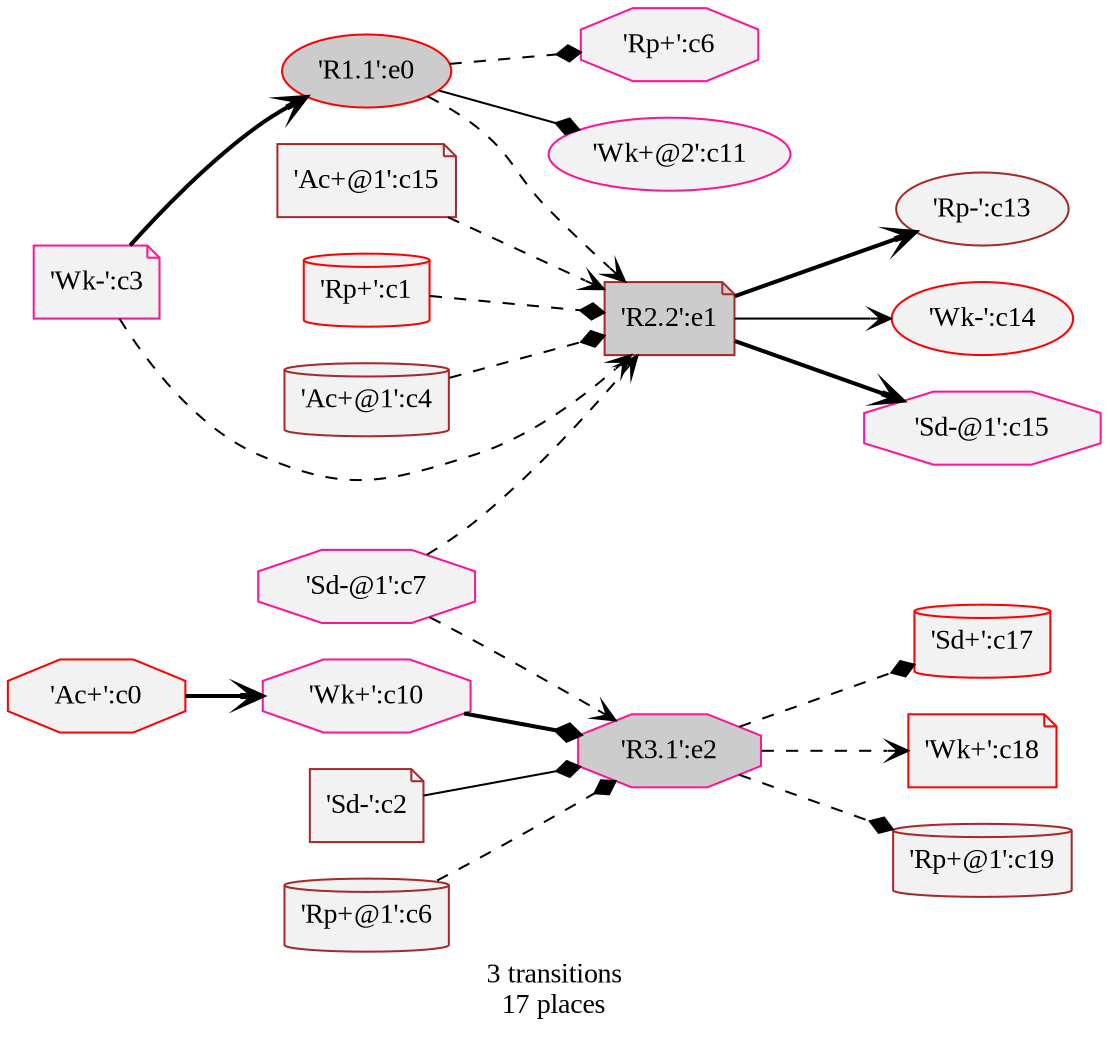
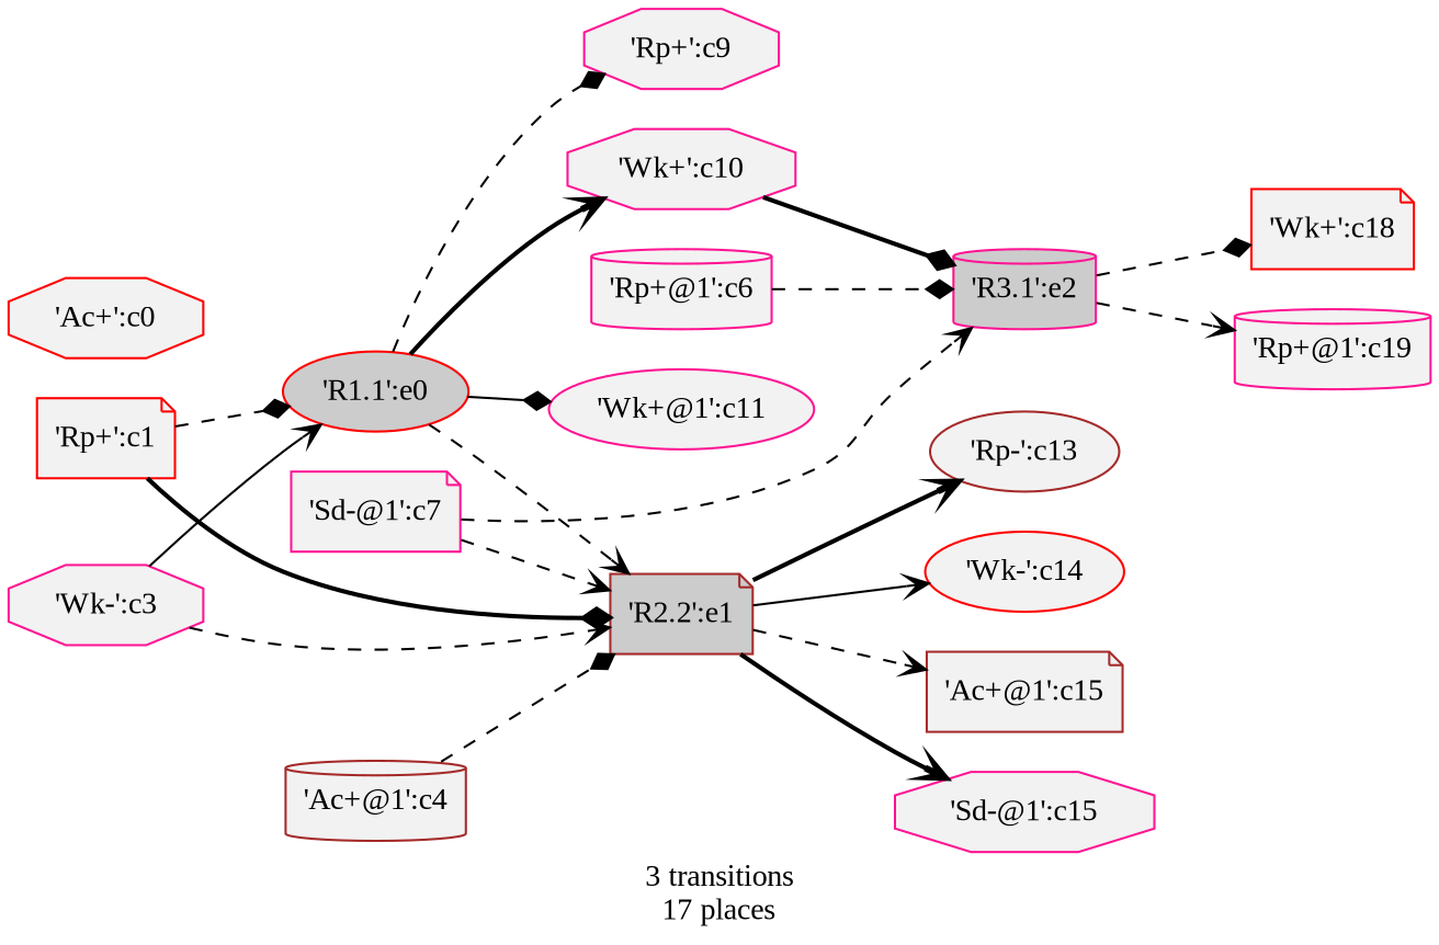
  digraph {
    fontname="Liberation Serif"
    label="3 transitions\n17 places"
    rankdir=LR
    node [color=deeppink fillcolor=gray95 fontname="Liberation Serif" shape=octagon style=filled]
    edge [arrowhead=vee fontname="Liberation Serif" style=dashed]
    n1 [color=red fillcolor=gray80 label="'R1.1':e0" shape=ellipse]
-   n2 [label="'Rp+':c6"]
+   n2 [label="'Rp+':c9"]
    n3 [label="'Wk+':c10"]
-   n4 [label="'Wk+@2':c11" shape=ellipse]
+   n4 [label="'Wk+@1':c11" shape=ellipse]
    n5 [color=brown fillcolor=gray80 label="'R2.2':e1" shape=note]
-   n6 [fillcolor=gray80 label="'R3.1':e2"]
+   n6 [fillcolor=gray80 label="'R3.1':e2" shape=cylinder]
    n7 [color=brown label="'Rp-':c13" shape=ellipse]
    n8 [color=red label="'Wk-':c14" shape=ellipse]
    n9 [color=brown label="'Ac+@1':c15" shape=note]
    n10 [label="'Sd-@1':c15"]
-   n11 [color=red label="'Sd+':c17" shape=cylinder]
    n12 [color=red label="'Wk+':c18" shape=note]
-   n13 [color=brown label="'Rp+@1':c19" shape=cylinder]
+   n13 [label="'Rp+@1':c19" shape=cylinder]
    n14 [color=red label="'Ac+':c0"]
-   n15 [color=red label="'Rp+':c1" shape=cylinder]
-   n16 [color=brown label="'Sd-':c2" shape=note]
-   n17 [label="'Wk-':c3" shape=note]
+   n15 [color=red label="'Rp+':c1" shape=note]
+   n17 [label="'Wk-':c3"]
    n18 [color=brown label="'Ac+@1':c4" shape=cylinder]
-   n19 [color=brown label="'Rp+@1':c6" shape=cylinder]
-   n20 [label="'Sd-@1':c7"]
+   n19 [label="'Rp+@1':c6" shape=cylinder]
+   n20 [label="'Sd-@1':c7" shape=note]
    n1 -> n2 [arrowhead=diamond]
-   n14 -> n3 [style=bold]
+   n1 -> n3 [style=bold]
    n1 -> n4 [arrowhead=diamond style=solid]
    n1 -> n5
    n3 -> n6 [arrowhead=diamond style=bold]
    n5 -> n7 [style=bold]
    n5 -> n8 [style=solid]
-   n9 -> n5
+   n5 -> n9
    n5 -> n10 [style=bold]
-   n6 -> n11 [arrowhead=diamond]
-   n6 -> n12
-   n6 -> n13 [arrowhead=diamond]
-   n15 -> n5 [arrowhead=diamond]
-   n16 -> n6 [arrowhead=diamond style=solid]
-   n17 -> n1 [style=bold]
+   n6 -> n12 [arrowhead=diamond]
+   n6 -> n13
+   n15 -> n1 [arrowhead=diamond]
+   n15 -> n5 [arrowhead=diamond style=bold]
+   n17 -> n1 [style=solid]
    n17 -> n5
    n18 -> n5 [arrowhead=diamond]
    n19 -> n6 [arrowhead=diamond]
    n20 -> n5
    n20 -> n6
  }
